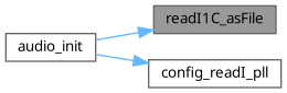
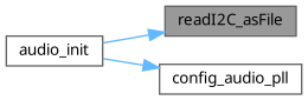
  digraph {
    fontname="Noto Sans"
    rankdir=RL
    node [color=grey40 fillcolor=white fontname="Noto Sans" fontsize=10 shape=box style=filled]
    edge [color=steelblue1 dir=back fontname="Noto Sans" fontsize=10 labelfontname=Helvetica labelfontsize=10 style=solid]
-   n1 [color=gray40 fillcolor=grey60 fontcolor=black height=0.2 label=readI1C_asFile width=0.4]
+   n1 [color=gray40 fillcolor=grey60 fontcolor=black height=0.2 label=readI2C_asFile width=0.4]
    n2 [height=0.2 label=audio_init width=0.4]
-   n3 [height=0.2 label=config_readI_pll width=0.4]
+   n3 [height=0.2 label=config_audio_pll width=0.4]
    n1 -> n2
    n3 -> n2
  }
